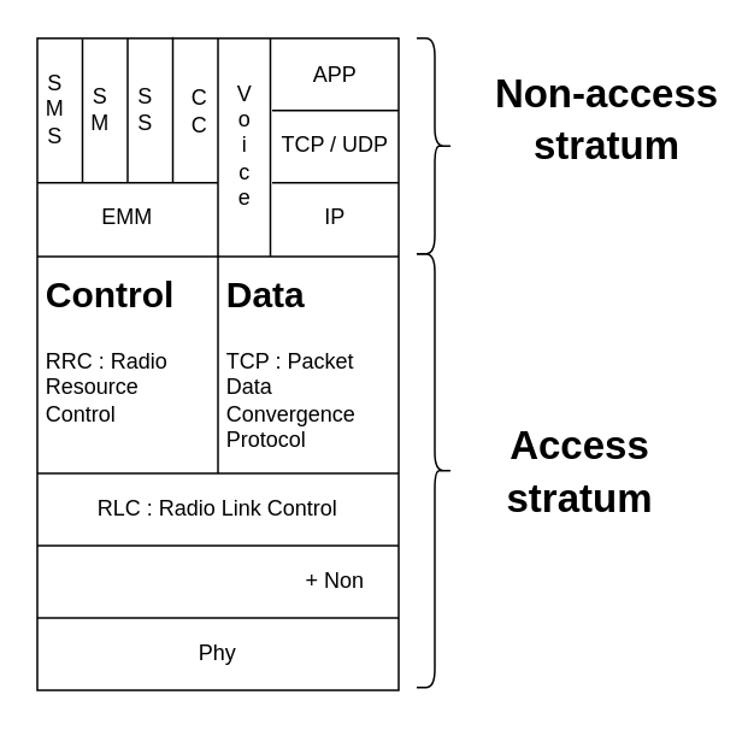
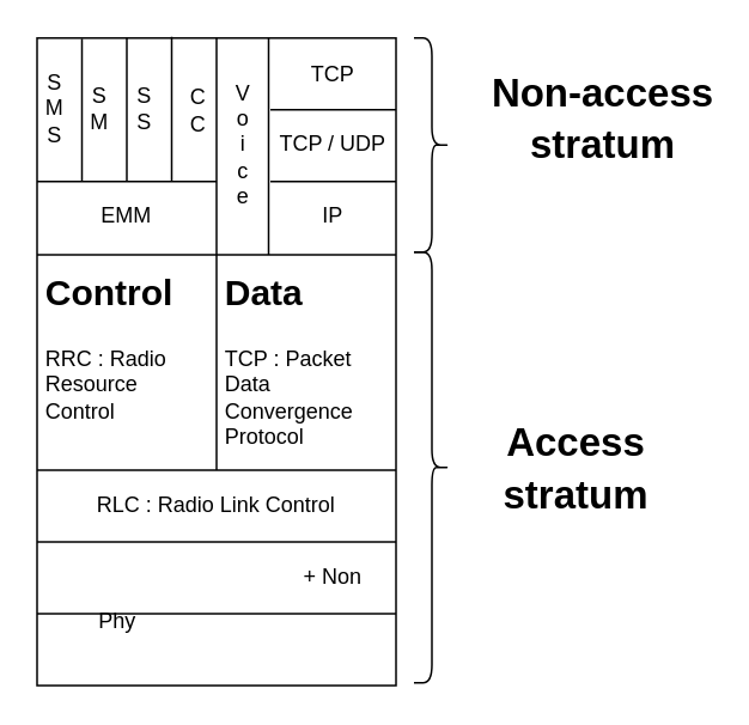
  <mxCell id="0" />
  <mxCell id="1" parent="0" />
  <mxCell id="2" value="" style="rounded=0;whiteSpace=wrap;html=1;" vertex="1" parent="1"><mxGeometry y="20.72" width="200" height="360.8" as="geometry" x="20" /></mxCell>
  <mxCell id="3" value="" style="endArrow=none;html=1;rounded=0;exitX=0;exitY=0.898;exitDx=0;exitDy=0;exitPerimeter=0;entryX=1;entryY=0.898;entryDx=0;entryDy=0;entryPerimeter=0;" edge="1" parent="1"><mxGeometry width="50" height="50" relative="1" as="geometry"><mxPoint y="261.52" as="sourcePoint" x="20" /><mxPoint x="220" y="261.52" as="targetPoint" /></mxGeometry></mxCell>
  <mxCell id="4" value="" style="endArrow=none;html=1;rounded=0;exitX=0;exitY=0.898;exitDx=0;exitDy=0;exitPerimeter=0;entryX=1;entryY=0.898;entryDx=0;entryDy=0;entryPerimeter=0;" edge="1" parent="1"><mxGeometry width="50" height="50" relative="1" as="geometry"><mxPoint y="301.52" as="sourcePoint" x="20" /><mxPoint x="220" y="301.52" as="targetPoint" /></mxGeometry></mxCell>
  <mxCell id="5" value="" style="endArrow=none;html=1;rounded=0;exitX=0;exitY=0.898;exitDx=0;exitDy=0;exitPerimeter=0;entryX=1;entryY=0.898;entryDx=0;entryDy=0;entryPerimeter=0;" edge="1" parent="1"><mxGeometry width="50" height="50" relative="1" as="geometry"><mxPoint y="341.52" as="sourcePoint" x="20" /><mxPoint x="220" y="341.52" as="targetPoint" /></mxGeometry></mxCell>
- <mxCell id="6" value="Phy" style="text;html=1;strokeColor=none;fillColor=none;align=center;verticalAlign=middle;whiteSpace=wrap;rounded=0;" vertex="1" parent="1"><mxGeometry x="90" y="341.52" width="60" height="38.48" as="geometry" /></mxCell>
+ <mxCell id="6" value="Phy" style="text;html=1;strokeColor=none;fillColor=none;align=center;verticalAlign=middle;whiteSpace=wrap;rounded=0;" vertex="1" parent="1"><mxGeometry x="35" y="326.52" width="60" height="38.48" as="geometry" /></mxCell>
  <mxCell id="7" value="RLC : Radio Link Control" style="text;html=1;strokeColor=none;fillColor=none;align=center;verticalAlign=middle;whiteSpace=wrap;rounded=0;" vertex="1" parent="1"><mxGeometry x="45" y="261.52" width="150" height="38.48" as="geometry" /></mxCell>
  <mxCell id="8" value="+ Non" style="text;html=1;strokeColor=none;fillColor=none;align=center;verticalAlign=middle;whiteSpace=wrap;rounded=0;" vertex="1" parent="1"><mxGeometry x="150" y="305.76" width="70" height="30" as="geometry" /></mxCell>
  <mxCell id="9" value="" style="endArrow=none;html=1;rounded=0;exitX=0;exitY=0.898;exitDx=0;exitDy=0;exitPerimeter=0;entryX=1;entryY=0.898;entryDx=0;entryDy=0;entryPerimeter=0;" edge="1" parent="1"><mxGeometry width="50" height="50" relative="1" as="geometry"><mxPoint y="141.52" as="sourcePoint" x="20" /><mxPoint x="220" y="141.52" as="targetPoint" /></mxGeometry></mxCell>
  <mxCell id="10" value="" style="endArrow=none;html=1;rounded=0;exitX=0.5;exitY=0;exitDx=0;exitDy=0;entryX=0.5;entryY=0;entryDx=0;entryDy=0;" edge="1" parent="1" source="7" target="2"><mxGeometry width="50" height="50" relative="1" as="geometry"><mxPoint x="330" y="251.52" as="sourcePoint" /><mxPoint x="120" y="141.52" as="targetPoint" /></mxGeometry></mxCell>
  <mxCell id="11" value="&lt;h1&gt;&lt;font style=&quot;font-size: 20px;&quot;&gt;Control&lt;/font&gt;&lt;/h1&gt;&lt;p&gt;RRC : Radio Resource Control&lt;/p&gt;" style="text;html=1;strokeColor=none;fillColor=none;spacing=5;spacingTop=-20;whiteSpace=wrap;overflow=hidden;rounded=0;" vertex="1" parent="1"><mxGeometry y="141.52" width="100" height="120" as="geometry" x="20" /></mxCell>
  <mxCell id="12" value="&lt;h1 style=&quot;&quot;&gt;&lt;font style=&quot;font-size: 20px;&quot;&gt;Data&lt;/font&gt;&lt;/h1&gt;&lt;p style=&quot;&quot;&gt;TCP : Packet Data Convergence Protocol&lt;/p&gt;" style="text;html=1;strokeColor=none;fillColor=none;spacing=5;spacingTop=-20;whiteSpace=wrap;overflow=hidden;rounded=0;align=left;" vertex="1" parent="1"><mxGeometry x="120" y="141.52" width="100" height="120" as="geometry" /></mxCell>
  <mxCell id="13" value="" style="endArrow=none;html=1;rounded=0;" edge="1" parent="1"><mxGeometry width="50" height="50" relative="1" as="geometry"><mxPoint x="149" y="20.72" as="sourcePoint" /><mxPoint x="149" y="141.52" as="targetPoint" /></mxGeometry></mxCell>
  <mxCell id="14" value="" style="endArrow=none;html=1;rounded=0;entryX=0.25;entryY=0;entryDx=0;entryDy=0;" edge="1" parent="1" target="2"><mxGeometry width="50" height="50" relative="1" as="geometry"><mxPoint x="70" y="100.72" as="sourcePoint" /><mxPoint x="300" y="100.72" as="targetPoint" /></mxGeometry></mxCell>
  <mxCell id="15" value="" style="endArrow=none;html=1;rounded=0;" edge="1" parent="1"><mxGeometry width="50" height="50" relative="1" as="geometry"><mxPoint y="100.72" as="sourcePoint" x="20" /><mxPoint x="120" y="100.72" as="targetPoint" /></mxGeometry></mxCell>
  <mxCell id="16" value="" style="endArrow=none;html=1;rounded=0;exitX=0.125;exitY=0.001;exitDx=0;exitDy=0;exitPerimeter=0;" edge="1" parent="1" source="2"><mxGeometry width="50" height="50" relative="1" as="geometry"><mxPoint x="45" y="40.72" as="sourcePoint" /><mxPoint x="45" y="100.72" as="targetPoint" /></mxGeometry></mxCell>
  <mxCell id="17" value="" style="endArrow=none;html=1;rounded=0;exitX=0.375;exitY=-0.002;exitDx=0;exitDy=0;exitPerimeter=0;" edge="1" parent="1" source="2"><mxGeometry width="50" height="50" relative="1" as="geometry"><mxPoint x="95" y="10.72" as="sourcePoint" /><mxPoint x="95" y="100.72" as="targetPoint" /></mxGeometry></mxCell>
  <mxCell id="18" value="" style="endArrow=none;html=1;rounded=0;" edge="1" parent="1"><mxGeometry width="50" height="50" relative="1" as="geometry"><mxPoint x="220" y="60.72" as="sourcePoint" /><mxPoint x="150" y="60.72" as="targetPoint" /></mxGeometry></mxCell>
  <mxCell id="19" value="" style="endArrow=none;html=1;rounded=0;" edge="1" parent="1"><mxGeometry width="50" height="50" relative="1" as="geometry"><mxPoint x="220" y="100.72" as="sourcePoint" /><mxPoint x="150" y="100.72" as="targetPoint" /></mxGeometry></mxCell>
  <mxCell id="20" value="EMM" style="text;html=1;strokeColor=none;fillColor=none;align=center;verticalAlign=middle;whiteSpace=wrap;rounded=0;" vertex="1" parent="1"><mxGeometry y="100" width="100" height="40" as="geometry" x="20" /></mxCell>
  <mxCell id="21" value="IP" style="text;html=1;strokeColor=none;fillColor=none;align=center;verticalAlign=middle;whiteSpace=wrap;rounded=0;" vertex="1" parent="1"><mxGeometry x="150" y="100" width="70" height="40" as="geometry" /></mxCell>
  <mxCell id="22" value="V&lt;br&gt;o&lt;br&gt;i&lt;br&gt;c&lt;br&gt;e" style="text;html=1;strokeColor=none;fillColor=none;align=center;verticalAlign=middle;whiteSpace=wrap;rounded=0;" vertex="1" parent="1"><mxGeometry x="120" width="30" height="120" as="geometry" y="20" /></mxCell>
  <mxCell id="23" value="TCP / UDP" style="text;html=1;strokeColor=none;fillColor=none;align=center;verticalAlign=middle;whiteSpace=wrap;rounded=0;" vertex="1" parent="1"><mxGeometry x="150" y="60" width="70" height="40" as="geometry" /></mxCell>
- <mxCell id="24" value="APP" style="text;html=1;strokeColor=none;fillColor=none;align=center;verticalAlign=middle;whiteSpace=wrap;rounded=0;" vertex="1" parent="1"><mxGeometry x="150" y="20.72" width="70" height="40" as="geometry" /></mxCell>
+ <mxCell id="24" value="TCP" style="text;html=1;strokeColor=none;fillColor=none;align=center;verticalAlign=middle;whiteSpace=wrap;rounded=0;" vertex="1" parent="1"><mxGeometry x="150" y="20.72" width="70" height="40" as="geometry" /></mxCell>
  <mxCell id="25" value="S&lt;br&gt;M&lt;br&gt;S" style="text;html=1;strokeColor=none;fillColor=none;align=center;verticalAlign=middle;whiteSpace=wrap;rounded=0;" vertex="1" parent="1"><mxGeometry width="20" height="80" as="geometry" x="20" y="20" /></mxCell>
  <mxCell id="26" value="S&lt;br&gt;M" style="text;html=1;strokeColor=none;fillColor=none;align=center;verticalAlign=middle;whiteSpace=wrap;rounded=0;" vertex="1" parent="1"><mxGeometry x="45" width="20" height="80" as="geometry" y="20" /></mxCell>
  <mxCell id="27" value="S&lt;br&gt;S" style="text;html=1;strokeColor=none;fillColor=none;align=center;verticalAlign=middle;whiteSpace=wrap;rounded=0;" vertex="1" parent="1"><mxGeometry x="70" width="20" height="80" as="geometry" y="20" /></mxCell>
  <mxCell id="28" value="C&lt;br&gt;C" style="text;html=1;strokeColor=none;fillColor=none;align=center;verticalAlign=middle;whiteSpace=wrap;rounded=0;" vertex="1" parent="1"><mxGeometry x="100" y="20.72" width="20" height="80" as="geometry" /></mxCell>
  <mxCell id="29" value="" style="shape=curlyBracket;whiteSpace=wrap;html=1;rounded=1;flipH=1;labelPosition=right;verticalLabelPosition=middle;align=left;verticalAlign=middle;" vertex="1" parent="1"><mxGeometry x="230" y="20.72" width="20" height="119.28" as="geometry" /></mxCell>
  <mxCell id="30" value="" style="shape=curlyBracket;whiteSpace=wrap;html=1;rounded=1;flipH=1;labelPosition=right;verticalLabelPosition=middle;align=left;verticalAlign=middle;" vertex="1" parent="1"><mxGeometry x="230" y="140" width="20" height="240" as="geometry" /></mxCell>
  <mxCell id="31" value="&lt;font style=&quot;font-size: 22px;&quot;&gt;Non-access &lt;br&gt;stratum&lt;/font&gt;" style="text;strokeColor=none;fillColor=none;html=1;fontSize=24;fontStyle=1;verticalAlign=middle;align=center;" vertex="1" parent="1"><mxGeometry x="275" y="40" width="120" height="50" as="geometry" /></mxCell>
  <mxCell id="32" value="&lt;font style=&quot;font-size: 22px;&quot;&gt;Access &lt;br&gt;stratum&lt;/font&gt;" style="text;strokeColor=none;fillColor=none;html=1;fontSize=24;fontStyle=1;verticalAlign=middle;align=center;" vertex="1" parent="1"><mxGeometry x="275" y="235" width="90" height="50" as="geometry" /></mxCell>
